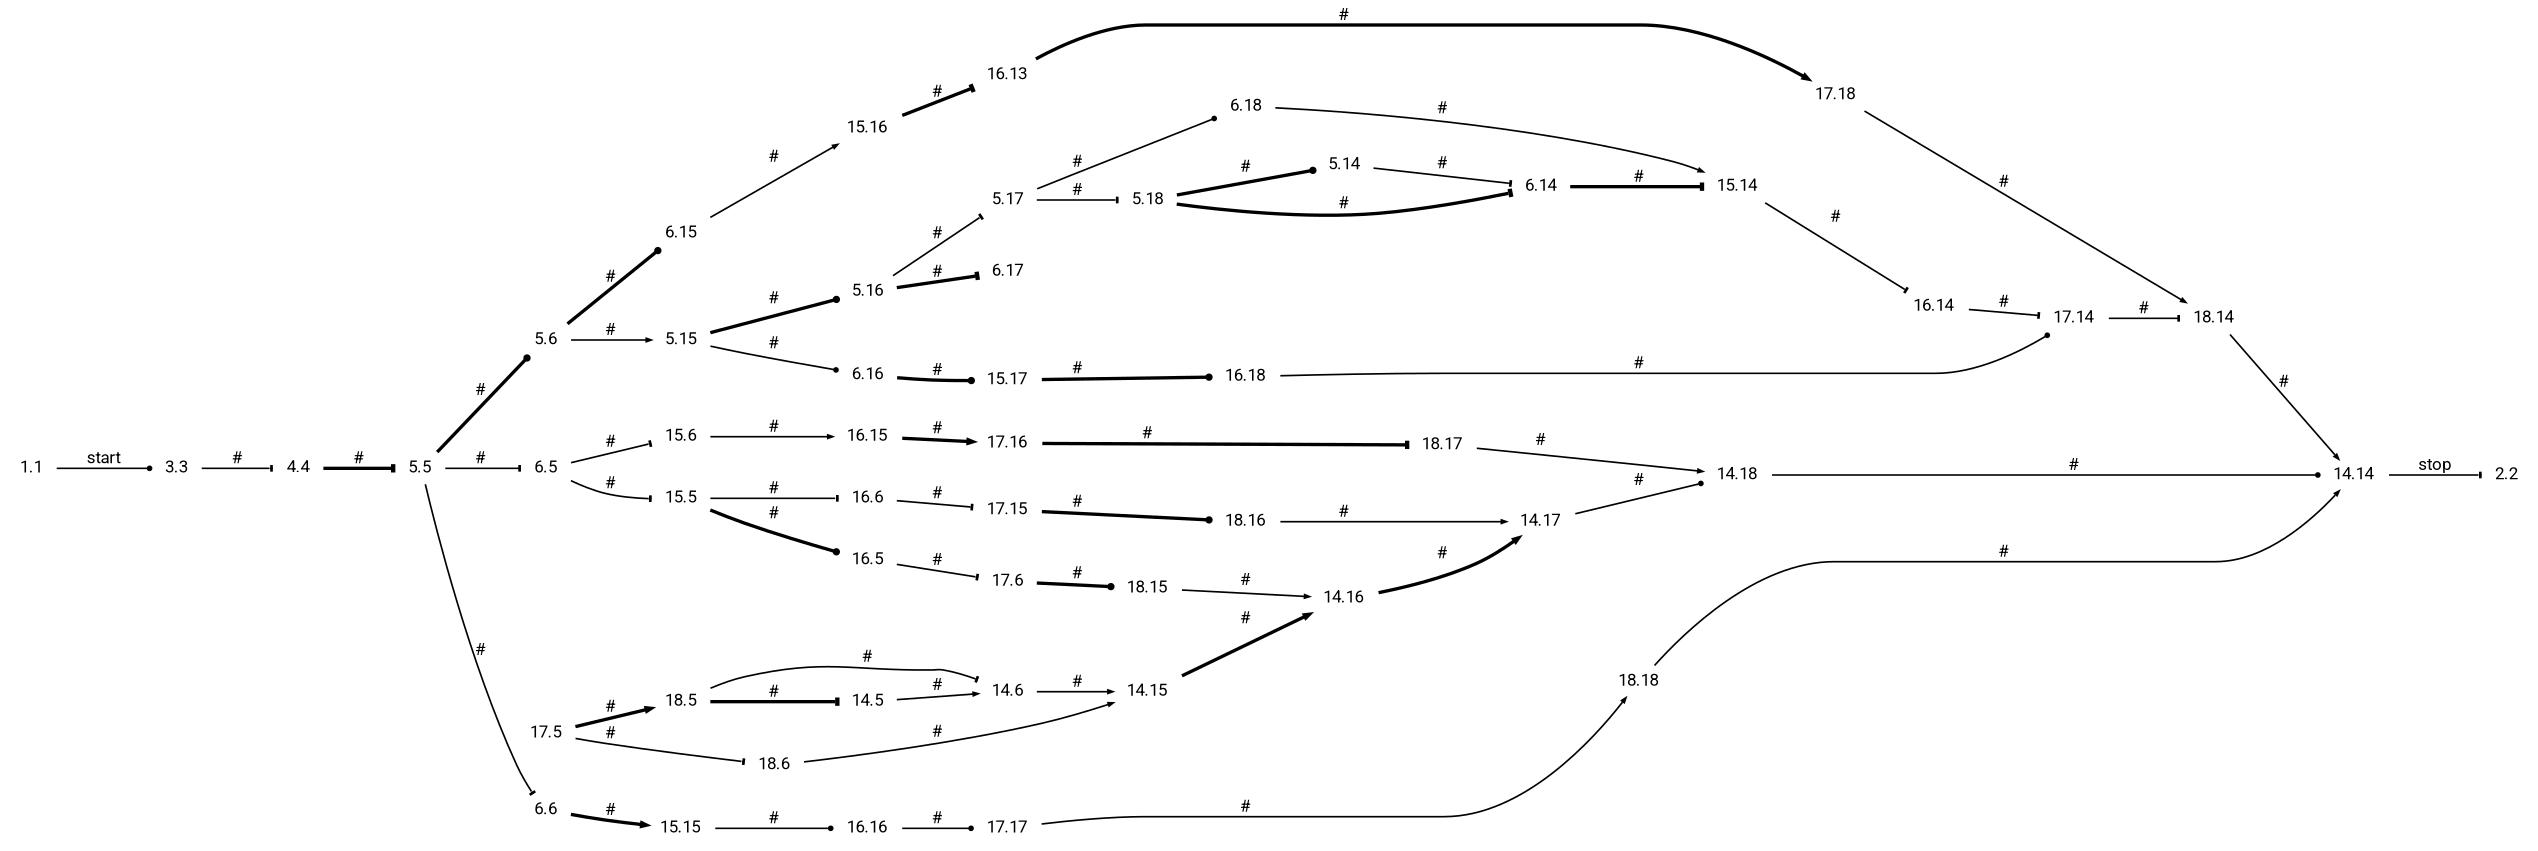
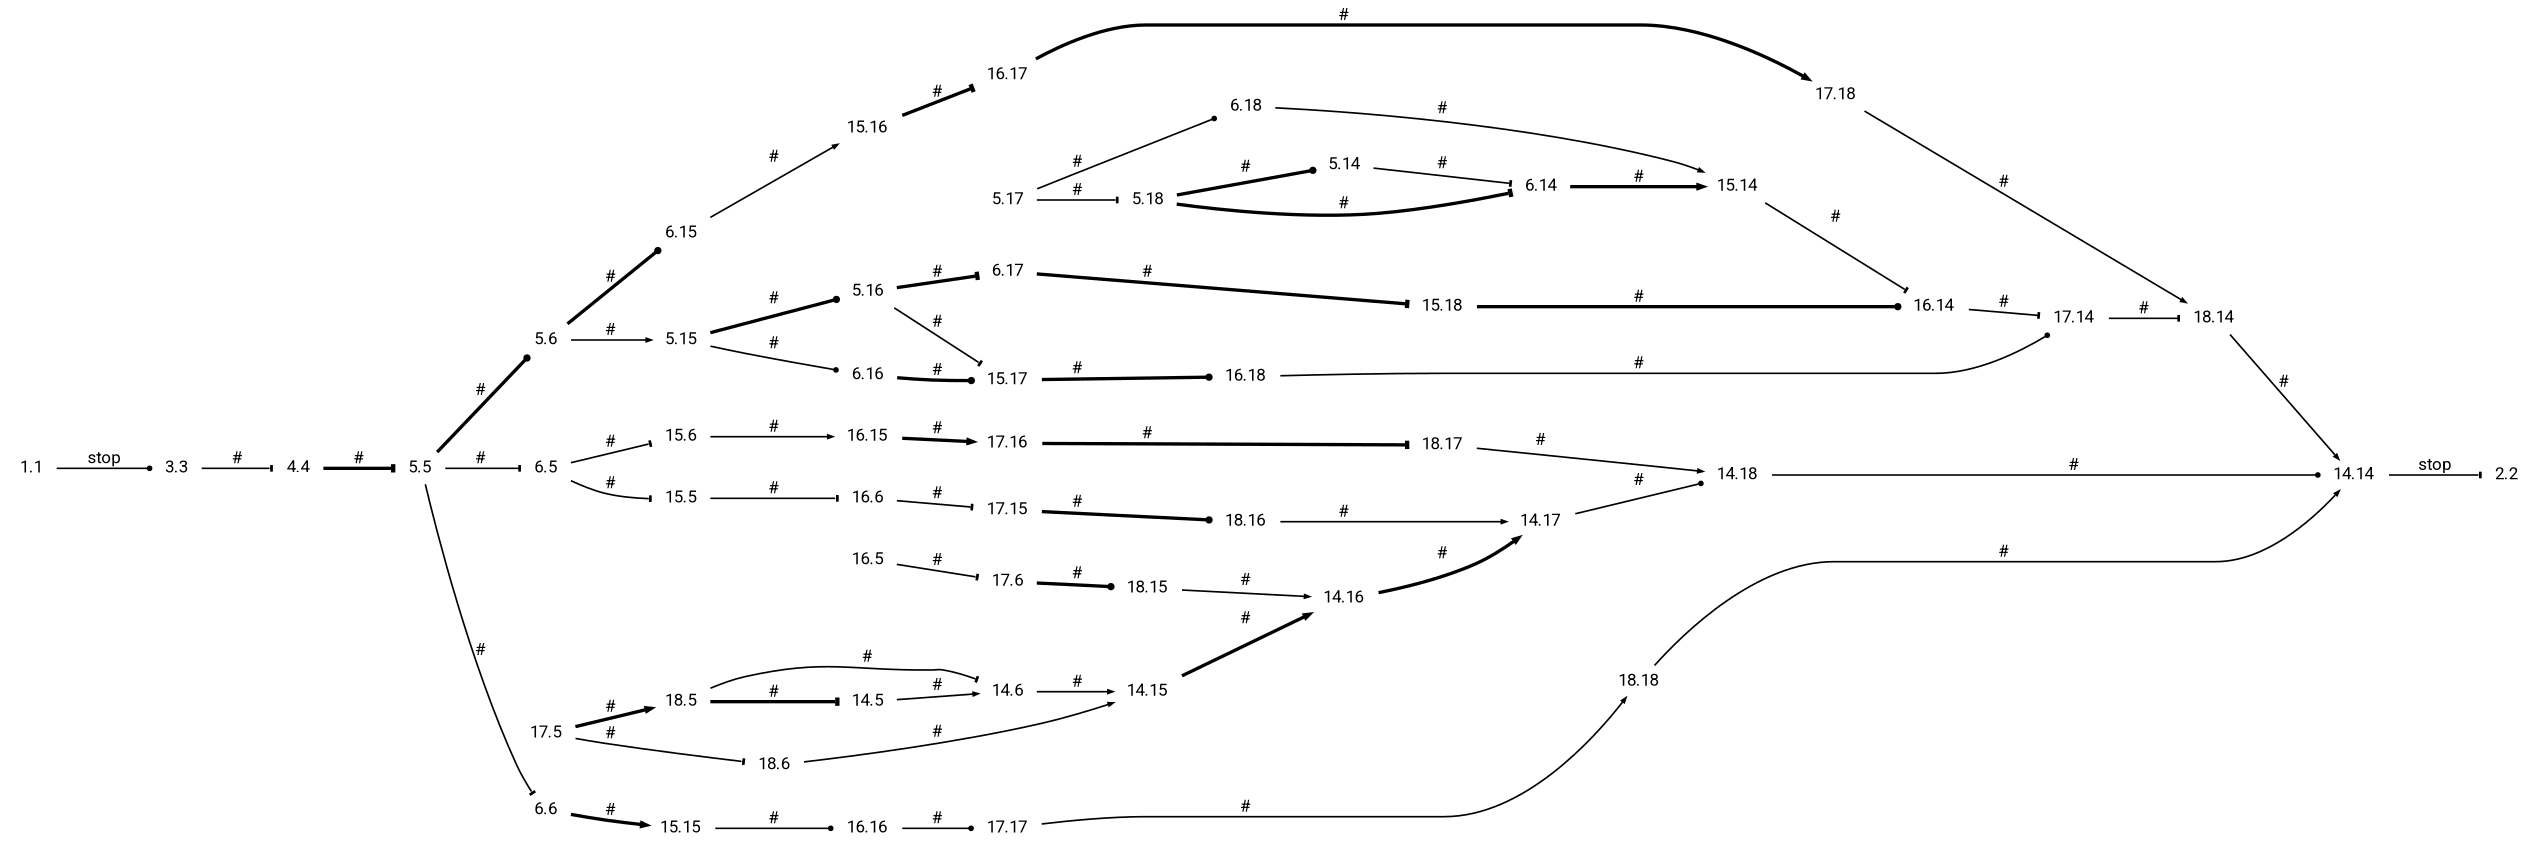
  digraph {
    fontname=Roboto
    rankdir=LR
    node [fontname=Roboto fontsize=10 shape=plaintext]
    edge [arrowhead=tee arrowsize=0.3 fontname=Roboto fontsize=10 style=solid]
    1.1 [height=.2 width=.3]
    3.3 [height=.2 width=.3]
    4.4 [height=.2 width=.3]
    5.5 [height=.2 width=.3]
    5.6 [height=.2 width=.3]
    6.5 [height=.2 width=.3]
    6.6 [height=.2 width=.3]
    5.15 [height=.2 width=.3]
    6.15 [height=.2 width=.3]
    15.5 [height=.2 width=.3]
    15.6 [height=.2 width=.3]
    15.15 [height=.2 width=.3]
    5.16 [height=.2 width=.3]
    6.16 [height=.2 width=.3]
    15.16 [height=.2 width=.3]
    16.5 [height=.2 width=.3]
    16.6 [height=.2 width=.3]
    16.15 [height=.2 width=.3]
    16.16 [height=.2 width=.3]
    5.17 [height=.2 width=.3]
    6.17 [height=.2 width=.3]
    15.17 [height=.2 width=.3]
-   16.17 [height=.2 width=.3 label=16.13]
+   16.17 [height=.2 width=.3]
    5.14 [height=.2 width=.3]
    6.14 [height=.2 width=.3]
    15.14 [height=.2 width=.3]
    16.14 [height=.2 width=.3]
    5.18 [height=.2 width=.3]
    6.18 [height=.2 width=.3]
+   15.18 [height=.2 width=.3]
    16.18 [height=.2 width=.3]
    17.6 [height=.2 width=.3]
    17.15 [height=.2 width=.3]
    17.16 [height=.2 width=.3]
    17.17 [height=.2 width=.3]
    17.14 [height=.2 width=.3]
    17.18 [height=.2 width=.3]
    14.5 [height=.2 width=.3]
    14.6 [height=.2 width=.3]
    14.15 [height=.2 width=.3]
    14.16 [height=.2 width=.3]
    14.17 [height=.2 width=.3]
    14.14 [height=.2 width=.3]
    2.2 [height=.2 width=.3]
    14.18 [height=.2 width=.3]
    17.5 [height=.2 width=.3]
    18.5 [height=.2 width=.3]
    18.6 [height=.2 width=.3]
    18.15 [height=.2 width=.3]
    18.16 [height=.2 width=.3]
    18.17 [height=.2 width=.3]
    18.14 [height=.2 width=.3]
    18.18 [height=.2 width=.3]
-   1.1 -> 3.3 [arrowhead=dot label=start]
+   1.1 -> 3.3 [arrowhead=dot label=stop]
    3.3 -> 4.4 [label="#"]
    4.4 -> 5.5 [label="#" style=bold]
    5.5 -> 5.6 [arrowhead=dot label="#" style=bold]
    5.5 -> 6.5 [label="#"]
    5.5 -> 6.6 [label="#"]
    5.6 -> 5.15 [arrowhead=normal label="#"]
    5.6 -> 6.15 [arrowhead=dot label="#" style=bold]
    6.5 -> 15.5 [label="#"]
    6.5 -> 15.6 [label="#"]
    6.6 -> 15.15 [arrowhead=normal label="#" style=bold]
    5.15 -> 5.16 [arrowhead=dot label="#" style=bold]
    5.15 -> 6.16 [arrowhead=dot label="#"]
    6.15 -> 15.16 [arrowhead=normal label="#"]
-   15.5 -> 16.5 [arrowhead=dot label="#" style=bold]
    15.5 -> 16.6 [label="#"]
    15.6 -> 16.15 [arrowhead=normal label="#"]
    15.15 -> 16.16 [arrowhead=dot label="#"]
-   5.16 -> 5.17 [label="#"]
+   5.16 -> 15.17 [label="#"]
    5.16 -> 6.17 [label="#" style=bold]
    6.16 -> 15.17 [arrowhead=dot label="#" style=bold]
    15.16 -> 16.17 [label="#" style=bold]
    16.5 -> 17.6 [label="#"]
    16.6 -> 17.15 [label="#"]
    16.15 -> 17.16 [arrowhead=normal label="#" style=bold]
    16.16 -> 17.17 [arrowhead=dot label="#"]
    5.17 -> 5.18 [label="#"]
    5.17 -> 6.18 [arrowhead=dot label="#"]
+   6.17 -> 15.18 [label="#" style=bold]
    15.17 -> 16.18 [arrowhead=dot label="#" style=bold]
    16.17 -> 17.18 [arrowhead=normal label="#" style=bold]
    5.14 -> 6.14 [label="#"]
-   6.14 -> 15.14 [label="#" style=bold]
+   6.14 -> 15.14 [arrowhead=normal label="#" style=bold]
    15.14 -> 16.14 [label="#"]
    16.14 -> 17.14 [label="#"]
    5.18 -> 5.14 [arrowhead=dot label="#" style=bold]
    5.18 -> 6.14 [label="#" style=bold]
    6.18 -> 15.14 [arrowhead=normal label="#"]
+   15.18 -> 16.14 [arrowhead=dot label="#" style=bold]
    16.18 -> 17.14 [arrowhead=dot label="#"]
    17.6 -> 18.15 [arrowhead=dot label="#" style=bold]
    17.15 -> 18.16 [arrowhead=dot label="#" style=bold]
    17.16 -> 18.17 [label="#" style=bold]
    17.17 -> 18.18 [arrowhead=normal label="#"]
    17.14 -> 18.14 [label="#"]
    17.18 -> 18.14 [arrowhead=normal label="#"]
    14.5 -> 14.6 [arrowhead=normal label="#"]
    14.6 -> 14.15 [arrowhead=normal label="#"]
    14.15 -> 14.16 [arrowhead=normal label="#" style=bold]
    14.16 -> 14.17 [arrowhead=normal label="#" style=bold]
    14.17 -> 14.18 [arrowhead=dot label="#"]
    14.14 -> 2.2 [label=stop]
    14.18 -> 14.14 [arrowhead=dot label="#"]
    17.5 -> 18.5 [arrowhead=normal label="#" style=bold]
    17.5 -> 18.6 [label="#"]
    18.5 -> 14.5 [label="#" style=bold]
    18.5 -> 14.6 [label="#"]
    18.6 -> 14.15 [arrowhead=normal label="#"]
    18.15 -> 14.16 [arrowhead=normal label="#"]
    18.16 -> 14.17 [arrowhead=normal label="#"]
    18.17 -> 14.18 [arrowhead=normal label="#"]
    18.14 -> 14.14 [arrowhead=normal label="#"]
    18.18 -> 14.14 [arrowhead=normal label="#"]
  }
